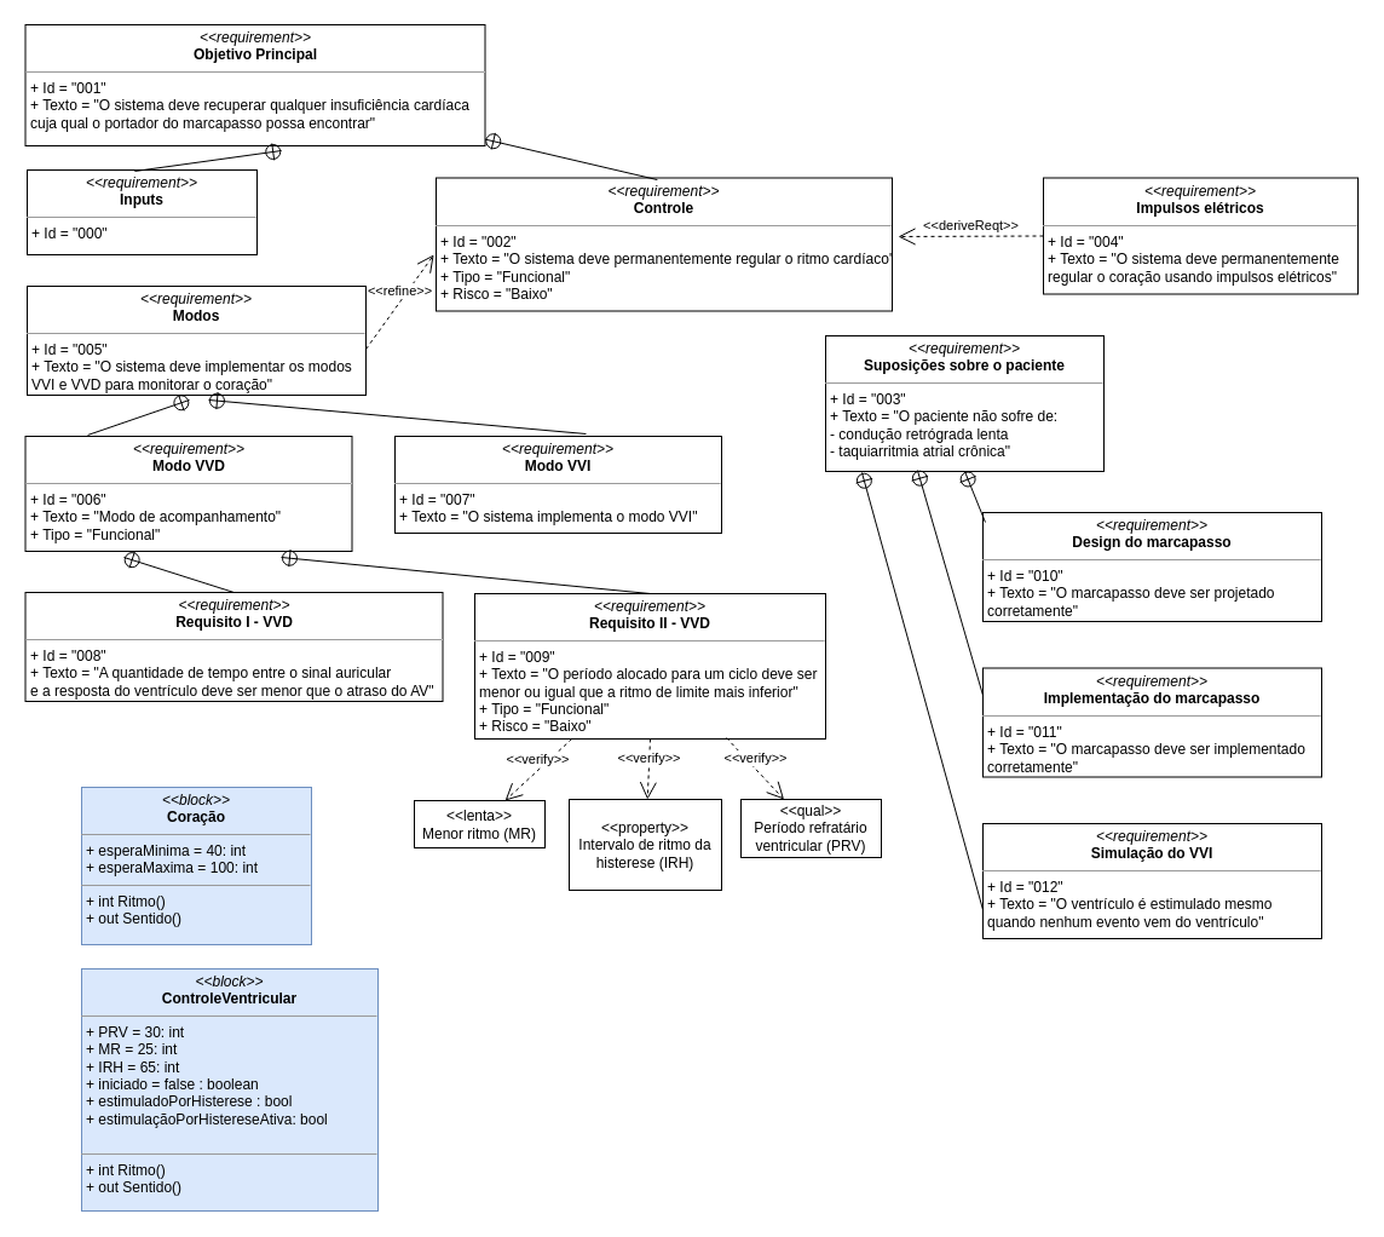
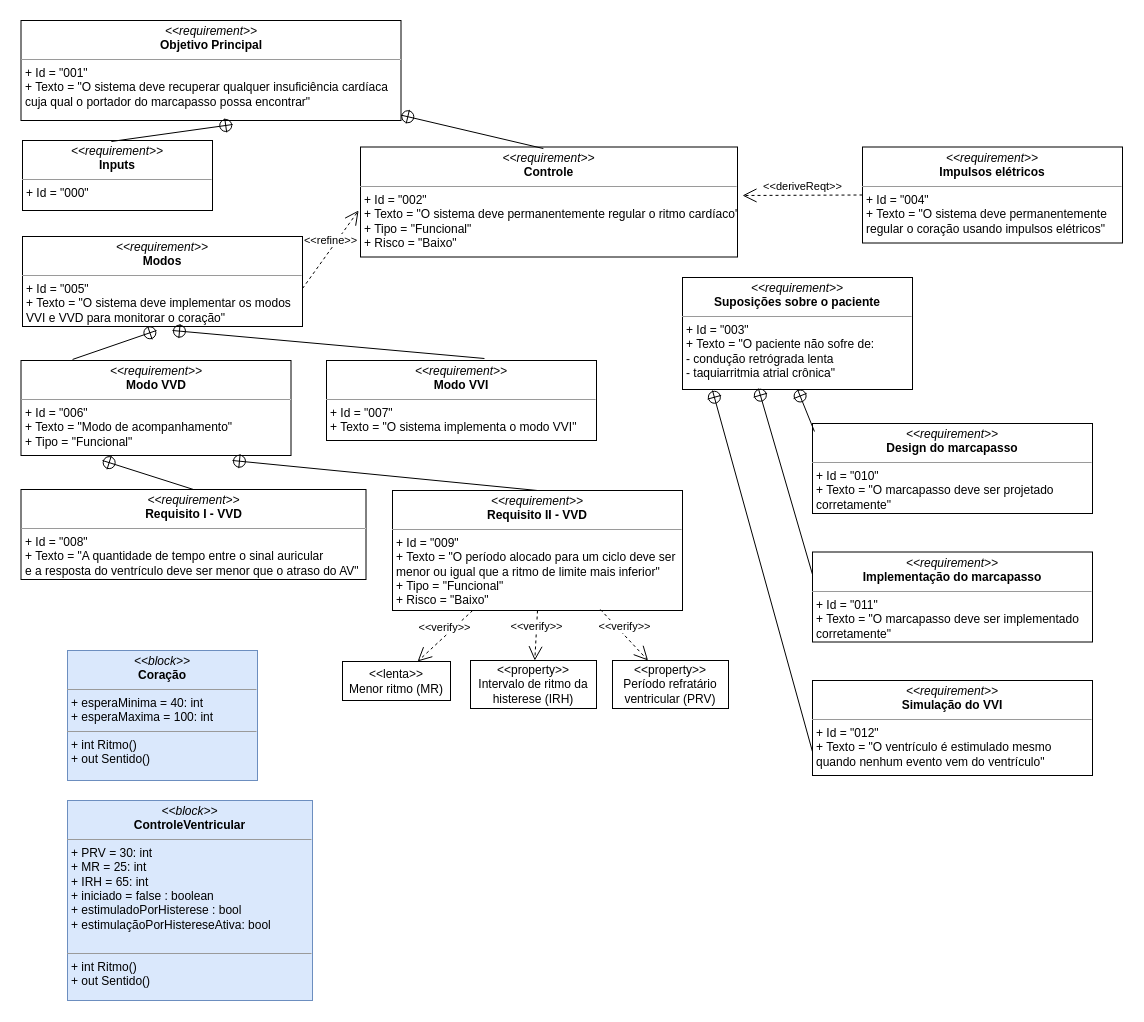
  <mxCell id="0" />
  <mxCell id="1" parent="0" />
  <mxCell id="2" value="&lt;p style=&quot;margin: 0px ; margin-top: 4px ; text-align: center&quot;&gt;&lt;i&gt;&amp;lt;&amp;lt;requirement&amp;gt;&amp;gt;&lt;/i&gt;&lt;br&gt;&lt;b&gt;Objetivo Principal&lt;/b&gt;&lt;/p&gt;&lt;hr size=&quot;1&quot;&gt;&lt;p style=&quot;margin: 0px ; margin-left: 4px&quot;&gt;+ Id = &quot;001&quot;&lt;br&gt;+ Texto = &quot;O sistema deve recuperar qualquer insuficiência cardíaca&amp;nbsp;&lt;/p&gt;&lt;p style=&quot;margin: 0px ; margin-left: 4px&quot;&gt;cuja qual o portador do marcapasso possa encontrar&quot;&lt;/p&gt;" style="verticalAlign=top;align=left;overflow=fill;fontSize=12;fontFamily=Helvetica;html=1;" parent="1" vertex="1"><mxGeometry x="20.5" y="20" width="380" height="100" as="geometry" /></mxCell>
  <mxCell id="3" value="&lt;p style=&quot;margin: 0px ; margin-top: 4px ; text-align: center&quot;&gt;&lt;i&gt;&amp;lt;&amp;lt;requirement&amp;gt;&amp;gt;&lt;/i&gt;&lt;br&gt;&lt;b&gt;Inputs&lt;/b&gt;&lt;/p&gt;&lt;hr size=&quot;1&quot;&gt;&lt;p style=&quot;margin: 0px ; margin-left: 4px&quot;&gt;+ Id = &quot;000&quot;&lt;br&gt;&lt;br&gt;&lt;/p&gt;" style="verticalAlign=top;align=left;overflow=fill;fontSize=12;fontFamily=Helvetica;html=1;" parent="1" vertex="1"><mxGeometry x="22" y="140" width="190" height="70" as="geometry" /></mxCell>
  <mxCell id="4" value="&lt;p style=&quot;margin: 0px ; margin-top: 4px ; text-align: center&quot;&gt;&lt;i&gt;&amp;lt;&amp;lt;requirement&amp;gt;&amp;gt;&lt;/i&gt;&lt;br&gt;&lt;b&gt;Controle&lt;/b&gt;&lt;/p&gt;&lt;hr size=&quot;1&quot;&gt;&lt;p style=&quot;margin: 0px ; margin-left: 4px&quot;&gt;+ Id = &quot;002&quot;&lt;br&gt;+ Texto = &quot;O sistema deve permanentemente regular o ritmo cardíaco&lt;span&gt;&quot;&lt;/span&gt;&lt;/p&gt;&lt;p style=&quot;margin: 0px ; margin-left: 4px&quot;&gt;+ Tipo = &quot;Funcional&quot;&lt;/p&gt;&lt;p style=&quot;margin: 0px ; margin-left: 4px&quot;&gt;+ Risco = &quot;Baixo&quot;&lt;/p&gt;" style="verticalAlign=top;align=left;overflow=fill;fontSize=12;fontFamily=Helvetica;html=1;flipV=1;flipH=1;direction=west;" parent="1" vertex="1"><mxGeometry x="360" y="146.5" width="377" height="110" as="geometry" /></mxCell>
  <mxCell id="5" value="&lt;p style=&quot;margin: 0px ; margin-top: 4px ; text-align: center&quot;&gt;&lt;i&gt;&amp;lt;&amp;lt;requirement&amp;gt;&amp;gt;&lt;/i&gt;&lt;br&gt;&lt;b&gt;Suposições sobre o paciente&lt;/b&gt;&lt;/p&gt;&lt;hr size=&quot;1&quot;&gt;&lt;p style=&quot;margin: 0px ; margin-left: 4px&quot;&gt;+ Id = &quot;003&quot;&lt;br&gt;+ Texto = &quot;O paciente não sofre de:&lt;/p&gt;&lt;p style=&quot;margin: 0px ; margin-left: 4px&quot;&gt;&lt;span&gt;- condução retrógrada lenta&lt;/span&gt;&lt;/p&gt;&lt;p style=&quot;margin: 0px ; margin-left: 4px&quot;&gt;&lt;span&gt;- taquiarritmia atrial crônica&lt;/span&gt;&lt;span&gt;&quot;&lt;/span&gt;&lt;/p&gt;&lt;p style=&quot;margin: 0px ; margin-left: 4px&quot;&gt;&lt;br&gt;&lt;/p&gt;" style="verticalAlign=top;align=left;overflow=fill;fontSize=12;fontFamily=Helvetica;html=1;flipV=1;flipH=1;direction=west;" parent="1" vertex="1"><mxGeometry x="682" y="277" width="230" height="112" as="geometry" /></mxCell>
  <mxCell id="6" value="&lt;p style=&quot;margin: 0px ; margin-top: 4px ; text-align: center&quot;&gt;&lt;i&gt;&amp;lt;&amp;lt;requirement&amp;gt;&amp;gt;&lt;/i&gt;&lt;br&gt;&lt;b&gt;Impulsos elétricos&lt;/b&gt;&lt;/p&gt;&lt;hr size=&quot;1&quot;&gt;&lt;p style=&quot;margin: 0px ; margin-left: 4px&quot;&gt;+ Id = &quot;004&quot;&lt;br&gt;+ Texto = &quot;O sistema deve permanentemente&lt;/p&gt;&lt;p style=&quot;margin: 0px ; margin-left: 4px&quot;&gt;&lt;span&gt;regular o coração usando impulsos elétricos&quot;&lt;/span&gt;&lt;/p&gt;&lt;p style=&quot;margin: 0px ; margin-left: 4px&quot;&gt;&lt;br&gt;&lt;/p&gt;" style="verticalAlign=top;align=left;overflow=fill;fontSize=12;fontFamily=Helvetica;html=1;flipV=1;flipH=1;direction=west;" parent="1" vertex="1"><mxGeometry x="862" y="146.5" width="260" height="96" as="geometry" /></mxCell>
  <mxCell id="7" value="&lt;p style=&quot;margin: 0px ; margin-top: 4px ; text-align: center&quot;&gt;&lt;i&gt;&amp;lt;&amp;lt;requirement&amp;gt;&amp;gt;&lt;/i&gt;&lt;br&gt;&lt;b&gt;Modos&lt;/b&gt;&lt;/p&gt;&lt;hr size=&quot;1&quot;&gt;&lt;p style=&quot;margin: 0px ; margin-left: 4px&quot;&gt;+ Id = &quot;005&quot;&lt;br&gt;+ Texto = &quot;O sistema deve implementar os modos&amp;nbsp;&lt;/p&gt;&lt;p style=&quot;margin: 0px ; margin-left: 4px&quot;&gt;VVI e VVD para monitorar o coração&lt;span&gt;&quot;&lt;/span&gt;&lt;/p&gt;&lt;p style=&quot;margin: 0px ; margin-left: 4px&quot;&gt;&lt;br&gt;&lt;/p&gt;" style="verticalAlign=top;align=left;overflow=fill;fontSize=12;fontFamily=Helvetica;html=1;flipV=1;flipH=1;direction=west;" parent="1" vertex="1"><mxGeometry x="22" y="236" width="280" height="90" as="geometry" /></mxCell>
  <mxCell id="8" value="&lt;p style=&quot;margin: 0px ; margin-top: 4px ; text-align: center&quot;&gt;&lt;i&gt;&amp;lt;&amp;lt;requirement&amp;gt;&amp;gt;&lt;/i&gt;&lt;br&gt;&lt;b&gt;Design do marcapasso&lt;/b&gt;&lt;/p&gt;&lt;hr size=&quot;1&quot;&gt;&lt;p style=&quot;margin: 0px ; margin-left: 4px&quot;&gt;+ Id = &quot;010&quot;&lt;br&gt;+ Texto = &quot;O marcapasso deve ser projetado&amp;nbsp;&lt;/p&gt;&lt;p style=&quot;margin: 0px ; margin-left: 4px&quot;&gt;corretamente&lt;span&gt;&quot;&lt;/span&gt;&lt;/p&gt;&lt;p style=&quot;margin: 0px ; margin-left: 4px&quot;&gt;&lt;br&gt;&lt;/p&gt;" style="verticalAlign=top;align=left;overflow=fill;fontSize=12;fontFamily=Helvetica;html=1;flipV=1;flipH=1;direction=west;" parent="1" vertex="1"><mxGeometry x="812" y="423" width="280" height="90" as="geometry" /></mxCell>
  <mxCell id="9" value="&lt;p style=&quot;margin: 0px ; margin-top: 4px ; text-align: center&quot;&gt;&lt;i&gt;&amp;lt;&amp;lt;requirement&amp;gt;&amp;gt;&lt;/i&gt;&lt;br&gt;&lt;b&gt;Implementação do marcapasso&lt;/b&gt;&lt;/p&gt;&lt;hr size=&quot;1&quot;&gt;&lt;p style=&quot;margin: 0px ; margin-left: 4px&quot;&gt;+ Id = &quot;011&quot;&lt;br&gt;+ Texto = &quot;O marcapasso deve ser implementado&lt;/p&gt;&lt;p style=&quot;margin: 0px ; margin-left: 4px&quot;&gt;corretamente&lt;span&gt;&quot;&lt;/span&gt;&lt;/p&gt;&lt;p style=&quot;margin: 0px ; margin-left: 4px&quot;&gt;&lt;br&gt;&lt;/p&gt;" style="verticalAlign=top;align=left;overflow=fill;fontSize=12;fontFamily=Helvetica;html=1;flipV=1;flipH=1;direction=west;" parent="1" vertex="1"><mxGeometry x="812" y="551.5" width="280" height="90" as="geometry" /></mxCell>
  <mxCell id="10" value="&lt;p style=&quot;margin: 0px ; margin-top: 4px ; text-align: center&quot;&gt;&lt;i&gt;&amp;lt;&amp;lt;requirement&amp;gt;&amp;gt;&lt;/i&gt;&lt;br&gt;&lt;b&gt;Simulação do VVI&lt;/b&gt;&lt;/p&gt;&lt;hr size=&quot;1&quot;&gt;&lt;p style=&quot;margin: 0px ; margin-left: 4px&quot;&gt;+ Id = &quot;012&quot;&lt;br&gt;+ Texto = &quot;O ventrículo é estimulado mesmo&lt;/p&gt;&lt;p style=&quot;margin: 0px ; margin-left: 4px&quot;&gt;quando nenhum evento vem do ventrículo&quot;&lt;/p&gt;&lt;p style=&quot;margin: 0px ; margin-left: 4px&quot;&gt;&lt;br&gt;&lt;/p&gt;" style="verticalAlign=top;align=left;overflow=fill;fontSize=12;fontFamily=Helvetica;html=1;flipV=1;flipH=1;direction=west;" parent="1" vertex="1"><mxGeometry x="812" y="680" width="280" height="95" as="geometry" /></mxCell>
  <mxCell id="11" value="&lt;p style=&quot;margin: 0px ; margin-top: 4px ; text-align: center&quot;&gt;&lt;i&gt;&amp;lt;&amp;lt;requirement&amp;gt;&amp;gt;&lt;/i&gt;&lt;br&gt;&lt;b&gt;Modo VVI&lt;/b&gt;&lt;/p&gt;&lt;hr size=&quot;1&quot;&gt;&lt;p style=&quot;margin: 0px ; margin-left: 4px&quot;&gt;+ Id = &quot;007&quot;&lt;br&gt;+ Texto = &quot;O sistema implementa o modo VVI&lt;span&gt;&quot;&lt;/span&gt;&lt;/p&gt;&lt;p style=&quot;margin: 0px ; margin-left: 4px&quot;&gt;&lt;br&gt;&lt;/p&gt;" style="verticalAlign=top;align=left;overflow=fill;fontSize=12;fontFamily=Helvetica;html=1;flipV=1;flipH=1;direction=west;" parent="1" vertex="1"><mxGeometry x="326" y="360" width="270" height="80" as="geometry" /></mxCell>
  <mxCell id="12" value="&lt;p style=&quot;margin: 0px ; margin-top: 4px ; text-align: center&quot;&gt;&lt;i&gt;&amp;lt;&amp;lt;requirement&amp;gt;&amp;gt;&lt;/i&gt;&lt;br&gt;&lt;b&gt;Modo VVD&lt;/b&gt;&lt;/p&gt;&lt;hr size=&quot;1&quot;&gt;&lt;p style=&quot;margin: 0px ; margin-left: 4px&quot;&gt;+ Id = &quot;006&quot;&lt;br&gt;+ Texto = &quot;Modo de acompanhamento&lt;span&gt;&quot;&lt;/span&gt;&lt;/p&gt;&lt;p style=&quot;margin: 0px ; margin-left: 4px&quot;&gt;&lt;span&gt;+ Tipo = &quot;Funcional&quot;&lt;/span&gt;&lt;/p&gt;&lt;p style=&quot;margin: 0px ; margin-left: 4px&quot;&gt;&lt;span&gt;&lt;br&gt;&lt;/span&gt;&lt;/p&gt;&lt;p style=&quot;margin: 0px ; margin-left: 4px&quot;&gt;&lt;br&gt;&lt;/p&gt;" style="verticalAlign=top;align=left;overflow=fill;fontSize=12;fontFamily=Helvetica;html=1;flipV=1;flipH=1;direction=west;" parent="1" vertex="1"><mxGeometry x="20.5" y="360" width="270" height="95" as="geometry" /></mxCell>
  <mxCell id="13" value="&lt;p style=&quot;margin: 0px ; margin-top: 4px ; text-align: center&quot;&gt;&lt;i&gt;&amp;lt;&amp;lt;requirement&amp;gt;&amp;gt;&lt;/i&gt;&lt;br&gt;&lt;b&gt;Requisito I - VVD&lt;/b&gt;&lt;/p&gt;&lt;hr size=&quot;1&quot;&gt;&lt;p style=&quot;margin: 0px ; margin-left: 4px&quot;&gt;+ Id = &quot;008&quot;&lt;br&gt;+ Texto = &quot;A quantidade de tempo entre o sinal auricular&lt;/p&gt;&lt;p style=&quot;margin: 0px ; margin-left: 4px&quot;&gt;&lt;span&gt;e a resposta do ventrículo deve ser menor que o atraso do AV&quot;&lt;/span&gt;&lt;/p&gt;&lt;p style=&quot;margin: 0px ; margin-left: 4px&quot;&gt;&lt;br&gt;&lt;/p&gt;" style="verticalAlign=top;align=left;overflow=fill;fontSize=12;fontFamily=Helvetica;html=1;flipV=1;flipH=1;direction=west;" parent="1" vertex="1"><mxGeometry x="20.5" y="489" width="345" height="90" as="geometry" /></mxCell>
  <mxCell id="14" value="&lt;p style=&quot;margin: 0px ; margin-top: 4px ; text-align: center&quot;&gt;&lt;i&gt;&amp;lt;&amp;lt;requirement&amp;gt;&amp;gt;&lt;/i&gt;&lt;br&gt;&lt;b&gt;Requisito II - VVD&lt;/b&gt;&lt;/p&gt;&lt;hr size=&quot;1&quot;&gt;&lt;p style=&quot;margin: 0px ; margin-left: 4px&quot;&gt;+ Id = &quot;009&quot;&lt;br&gt;+ Texto = &quot;O período alocado para um ciclo deve ser&amp;nbsp;&lt;/p&gt;&lt;p style=&quot;margin: 0px ; margin-left: 4px&quot;&gt;menor ou igual que a ritmo de limite mais inferior&lt;span&gt;&quot;&lt;/span&gt;&lt;/p&gt;&lt;p style=&quot;margin: 0px ; margin-left: 4px&quot;&gt;+ Tipo = &quot;Funcional&quot;&lt;/p&gt;&lt;p style=&quot;margin: 0px ; margin-left: 4px&quot;&gt;+ Risco = &quot;Baixo&quot;&lt;/p&gt;&lt;p style=&quot;margin: 0px ; margin-left: 4px&quot;&gt;&lt;br&gt;&lt;/p&gt;" style="verticalAlign=top;align=left;overflow=fill;fontSize=12;fontFamily=Helvetica;html=1;flipV=1;flipH=1;direction=west;" parent="1" vertex="1"><mxGeometry x="392" y="490" width="290" height="120" as="geometry" /></mxCell>
  <mxCell id="15" value="&amp;lt;&amp;lt;lenta&amp;gt;&amp;gt;&lt;br&gt;Menor ritmo (MR)" style="shape=rect;html=1;whiteSpace=wrap;align=center;" parent="1" vertex="1"><mxGeometry x="342" y="661" width="108" height="39" as="geometry" /></mxCell>
- <mxCell id="16" value="&amp;lt;&amp;lt;qual&amp;gt;&amp;gt;&lt;br&gt;Período refratário ventricular (PRV)" style="shape=rect;html=1;whiteSpace=wrap;align=center;" parent="1" vertex="1"><mxGeometry x="612" y="660" width="116" height="48" as="geometry" /></mxCell>
- <mxCell id="17" value="&amp;lt;&amp;lt;property&amp;gt;&amp;gt;&lt;br&gt;Intervalo de ritmo da histerese (IRH)" style="shape=rect;html=1;whiteSpace=wrap;align=center;" parent="1" vertex="1"><mxGeometry x="470" y="660" width="126" height="75" as="geometry" /></mxCell>
+ <mxCell id="16" value="&amp;lt;&amp;lt;property&amp;gt;&amp;gt;&lt;br&gt;Período refratário ventricular (PRV)" style="shape=rect;html=1;whiteSpace=wrap;align=center;" parent="1" vertex="1"><mxGeometry x="612" y="660" width="116" height="48" as="geometry" /></mxCell>
+ <mxCell id="17" value="&amp;lt;&amp;lt;property&amp;gt;&amp;gt;&lt;br&gt;Intervalo de ritmo da histerese (IRH)" style="shape=rect;html=1;whiteSpace=wrap;align=center;" parent="1" vertex="1"><mxGeometry x="470" y="660" width="126" height="48" as="geometry" /></mxCell>
  <mxCell id="18" value="&amp;lt;&amp;lt;verify&amp;gt;&amp;gt;" style="edgeStyle=none;html=1;endArrow=open;endSize=12;dashed=1;verticalAlign=bottom;" parent="1" source="14" target="15" edge="1"><mxGeometry width="160" relative="1" as="geometry"><mxPoint x="402" y="640" as="sourcePoint" /><mxPoint x="562" y="640" as="targetPoint" /></mxGeometry></mxCell>
  <mxCell id="19" value="&amp;lt;&amp;lt;verify&amp;gt;&amp;gt;" style="edgeStyle=none;html=1;endArrow=open;endSize=12;dashed=1;verticalAlign=bottom;exitX=0.5;exitY=0;exitDx=0;exitDy=0;" parent="1" source="14" target="17" edge="1"><mxGeometry width="160" relative="1" as="geometry"><mxPoint x="502" y="630" as="sourcePoint" /><mxPoint x="662" y="630" as="targetPoint" /></mxGeometry></mxCell>
  <mxCell id="20" value="&amp;lt;&amp;lt;verify&amp;gt;&amp;gt;" style="edgeStyle=none;html=1;endArrow=open;endSize=12;dashed=1;verticalAlign=bottom;exitX=0.717;exitY=0.992;exitDx=0;exitDy=0;exitPerimeter=0;" parent="1" source="14" target="16" edge="1"><mxGeometry width="160" relative="1" as="geometry"><mxPoint x="602" y="640" as="sourcePoint" /><mxPoint x="762" y="640" as="targetPoint" /></mxGeometry></mxCell>
  <mxCell id="21" value="&amp;lt;&amp;lt;refine&amp;gt;&amp;gt;" style="edgeStyle=none;html=1;endArrow=open;endSize=12;dashed=1;verticalAlign=bottom;exitX=1;exitY=0.578;exitDx=0;exitDy=0;exitPerimeter=0;entryX=-0.005;entryY=0.577;entryDx=0;entryDy=0;entryPerimeter=0;" parent="1" source="7" target="4" edge="1"><mxGeometry width="160" relative="1" as="geometry"><mxPoint x="352" y="290" as="sourcePoint" /><mxPoint x="512" y="290" as="targetPoint" /></mxGeometry></mxCell>
  <mxCell id="22" value="&amp;lt;&amp;lt;deriveReqt&amp;gt;&amp;gt;" style="edgeStyle=none;html=1;endArrow=open;endSize=12;dashed=1;verticalAlign=bottom;exitX=1;exitY=0.5;exitDx=0;exitDy=0;" parent="1" source="6" edge="1"><mxGeometry width="160" relative="1" as="geometry"><mxPoint x="672" y="310" as="sourcePoint" /><mxPoint x="742" y="195" as="targetPoint" /></mxGeometry></mxCell>
  <mxCell id="23" value="" style="edgeStyle=none;html=1;startArrow=sysMLPackCont;startSize=12;endArrow=none;entryX=0.485;entryY=0.014;entryDx=0;entryDy=0;entryPerimeter=0;" parent="1" source="2" target="4" edge="1"><mxGeometry width="160" relative="1" as="geometry"><mxPoint x="242" y="160" as="sourcePoint" /><mxPoint x="402" y="160" as="targetPoint" /></mxGeometry></mxCell>
  <mxCell id="24" value="" style="edgeStyle=none;html=1;startArrow=sysMLPackCont;startSize=12;endArrow=none;exitX=0.557;exitY=1.04;exitDx=0;exitDy=0;entryX=0.468;entryY=0.014;entryDx=0;entryDy=0;entryPerimeter=0;exitPerimeter=0;" parent="1" source="2" target="3" edge="1"><mxGeometry width="160" relative="1" as="geometry"><mxPoint x="272" y="170" as="sourcePoint" /><mxPoint x="432" y="170" as="targetPoint" /></mxGeometry></mxCell>
  <mxCell id="25" value="" style="edgeStyle=none;html=1;startArrow=sysMLPackCont;startSize=12;endArrow=none;entryX=0.585;entryY=-0.025;entryDx=0;entryDy=0;entryPerimeter=0;" parent="1" target="11" edge="1"><mxGeometry width="160" relative="1" as="geometry"><mxPoint x="172" y="330" as="sourcePoint" /><mxPoint x="532" y="330" as="targetPoint" /></mxGeometry></mxCell>
  <mxCell id="26" value="" style="edgeStyle=none;html=1;startArrow=sysMLPackCont;startSize=12;endArrow=none;entryX=0.191;entryY=-0.011;entryDx=0;entryDy=0;entryPerimeter=0;" parent="1" target="12" edge="1"><mxGeometry width="160" relative="1" as="geometry"><mxPoint x="156" y="330" as="sourcePoint" /><mxPoint x="142" y="350" as="targetPoint" /></mxGeometry></mxCell>
  <mxCell id="27" value="" style="edgeStyle=none;html=1;startArrow=sysMLPackCont;startSize=12;endArrow=none;entryX=0.5;entryY=1;entryDx=0;entryDy=0;" parent="1" target="14" edge="1"><mxGeometry width="160" relative="1" as="geometry"><mxPoint x="232" y="460" as="sourcePoint" /><mxPoint x="382" y="470" as="targetPoint" /></mxGeometry></mxCell>
  <mxCell id="28" value="" style="edgeStyle=none;html=1;startArrow=sysMLPackCont;startSize=12;endArrow=none;entryX=0.5;entryY=1;entryDx=0;entryDy=0;" parent="1" target="13" edge="1"><mxGeometry width="160" relative="1" as="geometry"><mxPoint x="102" y="460" as="sourcePoint" /><mxPoint x="242" y="470" as="targetPoint" /></mxGeometry></mxCell>
  <mxCell id="29" value="" style="edgeStyle=none;html=1;startArrow=sysMLPackCont;startSize=12;endArrow=none;exitX=0.33;exitY=0.991;exitDx=0;exitDy=0;exitPerimeter=0;entryX=1;entryY=0.75;entryDx=0;entryDy=0;" parent="1" source="5" target="9" edge="1"><mxGeometry width="160" relative="1" as="geometry"><mxPoint x="772" y="540" as="sourcePoint" /><mxPoint x="932" y="540" as="targetPoint" /></mxGeometry></mxCell>
  <mxCell id="30" value="" style="edgeStyle=none;html=1;startArrow=sysMLPackCont;startSize=12;endArrow=none;entryX=1;entryY=0.25;entryDx=0;entryDy=0;" parent="1" target="10" edge="1"><mxGeometry width="160" relative="1" as="geometry"><mxPoint x="712" y="390" as="sourcePoint" /><mxPoint x="872" y="460" as="targetPoint" /></mxGeometry></mxCell>
  <mxCell id="31" value="" style="edgeStyle=none;html=1;startArrow=sysMLPackCont;startSize=12;endArrow=none;exitX=0.5;exitY=0;exitDx=0;exitDy=0;entryX=0.007;entryY=0.089;entryDx=0;entryDy=0;entryPerimeter=0;" parent="1" source="5" target="8" edge="1"><mxGeometry width="160" relative="1" as="geometry"><mxPoint x="802" y="410" as="sourcePoint" /><mxPoint x="962" y="410" as="targetPoint" /></mxGeometry></mxCell>
  <mxCell id="32" value="&lt;p style=&quot;margin: 0px ; margin-top: 4px ; text-align: center&quot;&gt;&lt;i&gt;&amp;lt;&amp;lt;block&amp;gt;&amp;gt;&lt;/i&gt;&lt;br&gt;&lt;b&gt;Coração&lt;/b&gt;&lt;/p&gt;&lt;hr size=&quot;1&quot;&gt;&lt;p style=&quot;margin: 0px ; margin-left: 4px&quot;&gt;+ esperaMinima = 40: int&lt;br&gt;+ esperaMaxima = 100: int&lt;/p&gt;&lt;hr size=&quot;1&quot;&gt;&lt;p style=&quot;margin: 0px ; margin-left: 4px&quot;&gt;+ int Ritmo()&lt;br&gt;+ out Sentido()&lt;/p&gt;" style="verticalAlign=top;align=left;overflow=fill;fontSize=12;fontFamily=Helvetica;html=1;fillColor=#dae8fc;strokeColor=#6c8ebf;" parent="1" vertex="1"><mxGeometry x="67" y="650" width="190" height="130" as="geometry" /></mxCell>
  <mxCell id="33" value="&lt;p style=&quot;margin: 0px ; margin-top: 4px ; text-align: center&quot;&gt;&lt;i&gt;&amp;lt;&amp;lt;block&amp;gt;&amp;gt;&lt;/i&gt;&lt;br&gt;&lt;b&gt;ControleVentricular&lt;/b&gt;&lt;/p&gt;&lt;hr size=&quot;1&quot;&gt;&lt;p style=&quot;margin: 0px ; margin-left: 4px&quot;&gt;+ PRV = 30: int&lt;br&gt;+ MR = 25: int&lt;/p&gt;&lt;p style=&quot;margin: 0px ; margin-left: 4px&quot;&gt;+ IRH = 65: int&lt;/p&gt;&lt;p style=&quot;margin: 0px ; margin-left: 4px&quot;&gt;+ iniciado = false : boolean&lt;/p&gt;&lt;p style=&quot;margin: 0px ; margin-left: 4px&quot;&gt;+ estimuladoPorHisterese : bool&lt;/p&gt;&lt;p style=&quot;margin: 0px ; margin-left: 4px&quot;&gt;+ estimulaçãoPorHistereseAtiva: bool&lt;/p&gt;&lt;p style=&quot;margin: 0px ; margin-left: 4px&quot;&gt;&lt;br&gt;&lt;/p&gt;&lt;hr size=&quot;1&quot;&gt;&lt;p style=&quot;margin: 0px ; margin-left: 4px&quot;&gt;+ int Ritmo()&lt;br&gt;+ out Sentido()&lt;/p&gt;" style="verticalAlign=top;align=left;overflow=fill;fontSize=12;fontFamily=Helvetica;html=1;fillColor=#dae8fc;strokeColor=#6c8ebf;" vertex="1" parent="1"><mxGeometry x="67" y="800" width="245" height="200" as="geometry" /></mxCell>
